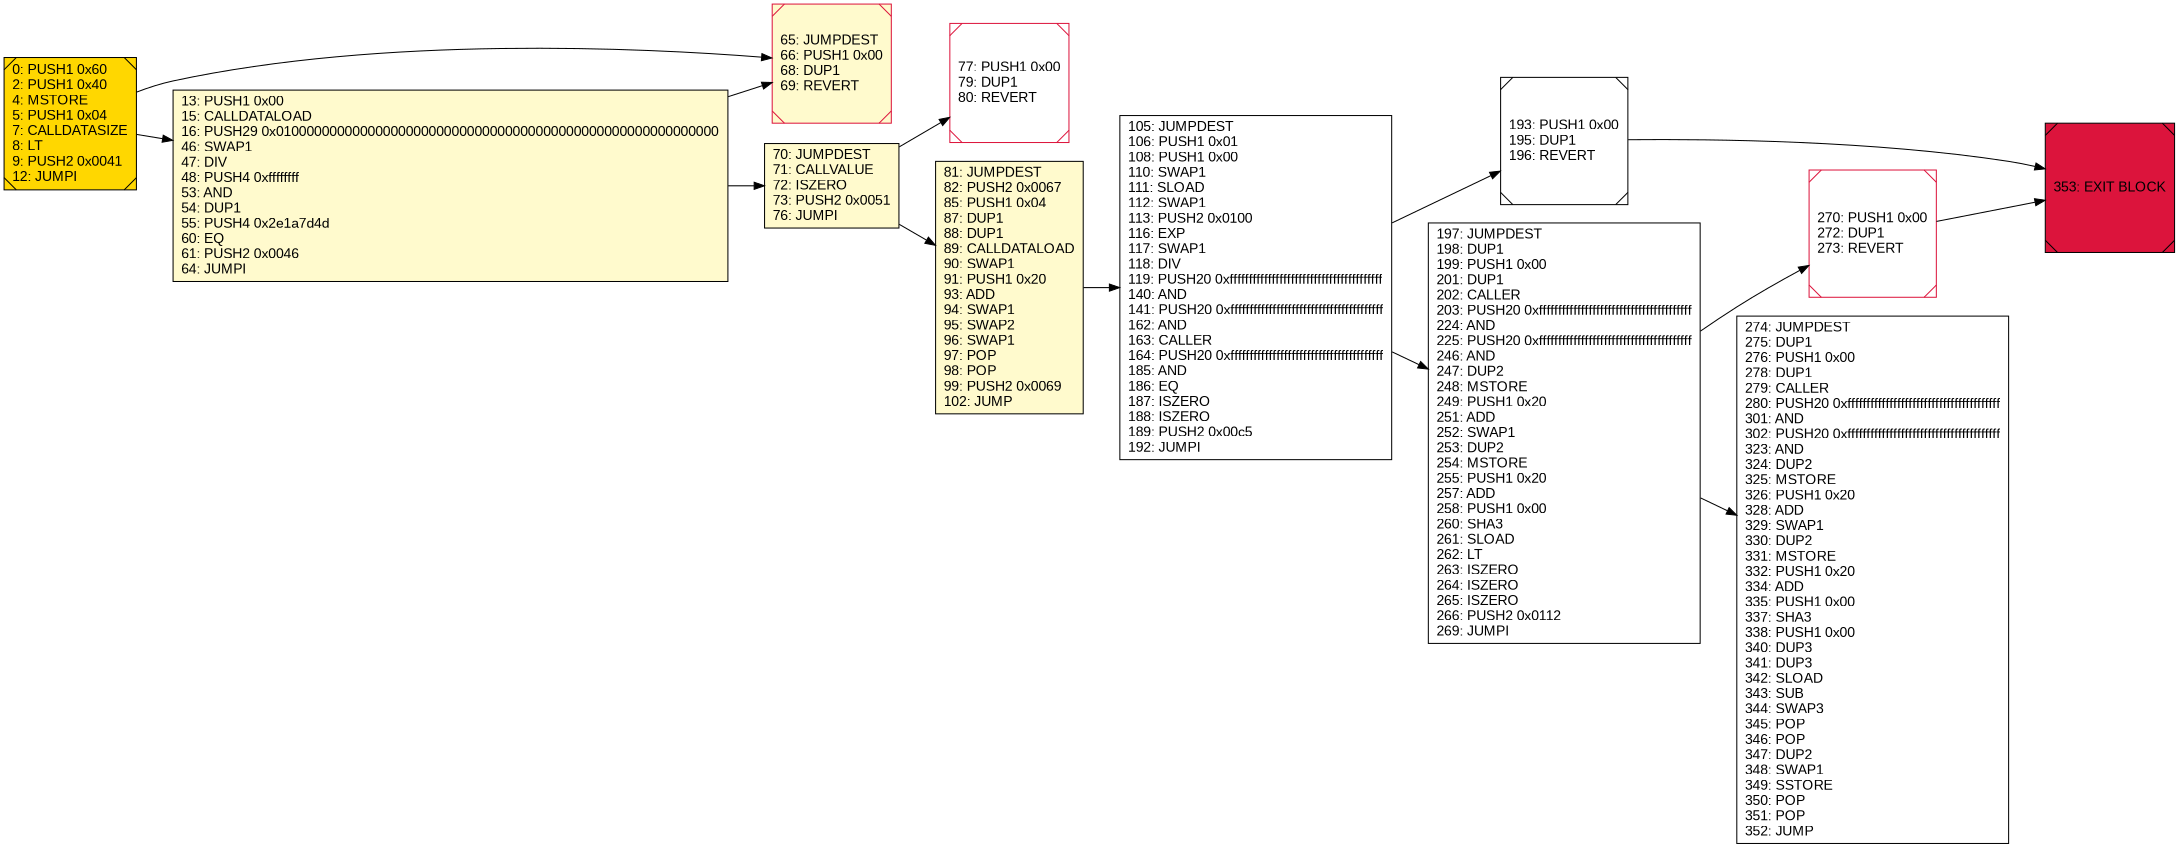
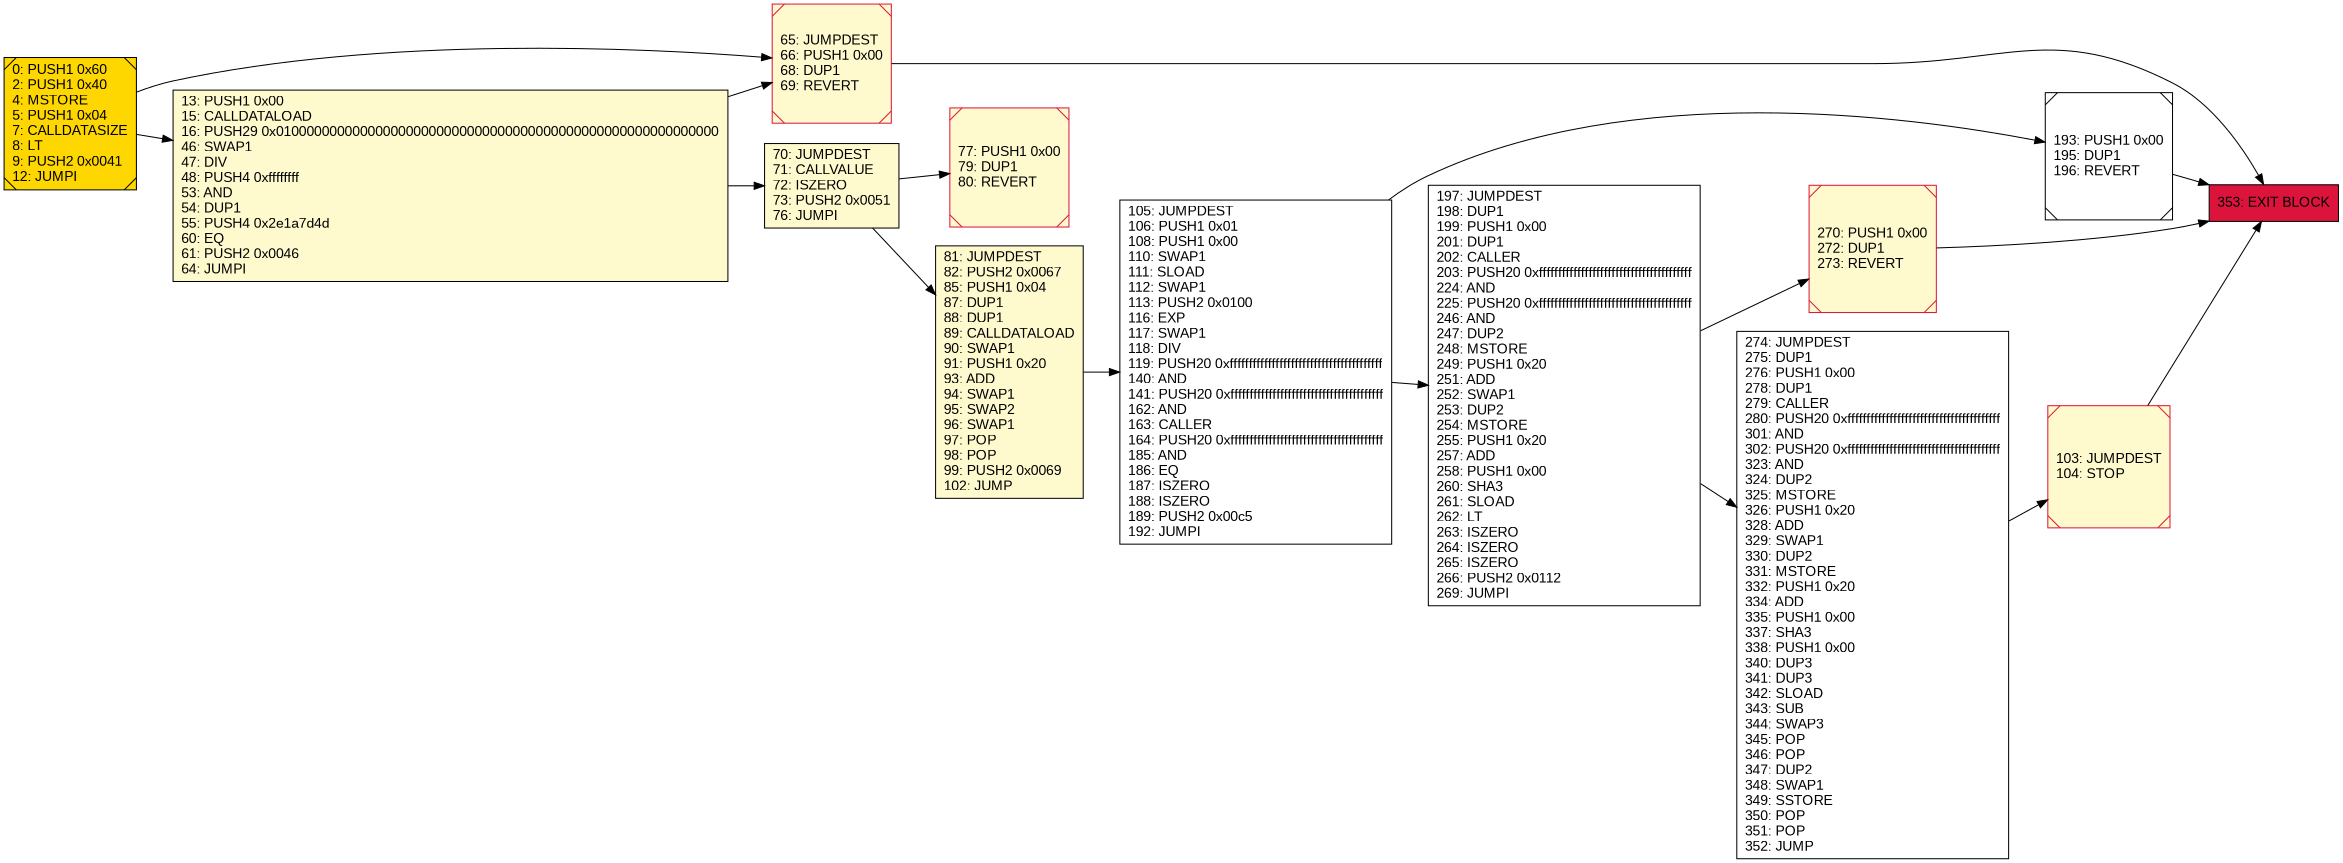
  digraph {
    rankdir=LR
    node [color=black fillcolor=lemonchiffon fontcolor=black fontname=arial shape=box style=filled]
    n1 [fillcolor=white label="193: PUSH1 0x00\l195: DUP1\l196: REVERT\l" shape=Msquare]
-   n2 [fillcolor=crimson label="353: EXIT BLOCK\l" shape=Msquare]
+   n2 [fillcolor=crimson label="353: EXIT BLOCK\l"]
    n3 [color=crimson label="65: JUMPDEST\l66: PUSH1 0x00\l68: DUP1\l69: REVERT\l" shape=Msquare]
-   n4 [color=crimson fillcolor=white label="77: PUSH1 0x00\l79: DUP1\l80: REVERT\l" shape=Msquare]
-   n5 [color=crimson fillcolor=white label="270: PUSH1 0x00\l272: DUP1\l273: REVERT\l" shape=Msquare]
+   n4 [color=crimson label="77: PUSH1 0x00\l79: DUP1\l80: REVERT\l" shape=Msquare]
+   n5 [color=crimson label="270: PUSH1 0x00\l272: DUP1\l273: REVERT\l" shape=Msquare]
    n6 [label="13: PUSH1 0x00\l15: CALLDATALOAD\l16: PUSH29 0x0100000000000000000000000000000000000000000000000000000000\l46: SWAP1\l47: DIV\l48: PUSH4 0xffffffff\l53: AND\l54: DUP1\l55: PUSH4 0x2e1a7d4d\l60: EQ\l61: PUSH2 0x0046\l64: JUMPI\l"]
    n7 [label="70: JUMPDEST\l71: CALLVALUE\l72: ISZERO\l73: PUSH2 0x0051\l76: JUMPI\l"]
    n8 [label="81: JUMPDEST\l82: PUSH2 0x0067\l85: PUSH1 0x04\l87: DUP1\l88: DUP1\l89: CALLDATALOAD\l90: SWAP1\l91: PUSH1 0x20\l93: ADD\l94: SWAP1\l95: SWAP2\l96: SWAP1\l97: POP\l98: POP\l99: PUSH2 0x0069\l102: JUMP\l"]
    n9 [fillcolor=white label="105: JUMPDEST\l106: PUSH1 0x01\l108: PUSH1 0x00\l110: SWAP1\l111: SLOAD\l112: SWAP1\l113: PUSH2 0x0100\l116: EXP\l117: SWAP1\l118: DIV\l119: PUSH20 0xffffffffffffffffffffffffffffffffffffffff\l140: AND\l141: PUSH20 0xffffffffffffffffffffffffffffffffffffffff\l162: AND\l163: CALLER\l164: PUSH20 0xffffffffffffffffffffffffffffffffffffffff\l185: AND\l186: EQ\l187: ISZERO\l188: ISZERO\l189: PUSH2 0x00c5\l192: JUMPI\l"]
    n10 [fillcolor=white label="197: JUMPDEST\l198: DUP1\l199: PUSH1 0x00\l201: DUP1\l202: CALLER\l203: PUSH20 0xffffffffffffffffffffffffffffffffffffffff\l224: AND\l225: PUSH20 0xffffffffffffffffffffffffffffffffffffffff\l246: AND\l247: DUP2\l248: MSTORE\l249: PUSH1 0x20\l251: ADD\l252: SWAP1\l253: DUP2\l254: MSTORE\l255: PUSH1 0x20\l257: ADD\l258: PUSH1 0x00\l260: SHA3\l261: SLOAD\l262: LT\l263: ISZERO\l264: ISZERO\l265: ISZERO\l266: PUSH2 0x0112\l269: JUMPI\l"]
+   n11 [color=crimson label="103: JUMPDEST\l104: STOP\l" shape=Msquare]
    n12 [fillcolor=gold label="0: PUSH1 0x60\l2: PUSH1 0x40\l4: MSTORE\l5: PUSH1 0x04\l7: CALLDATASIZE\l8: LT\l9: PUSH2 0x0041\l12: JUMPI\l" shape=Msquare]
    n13 [fillcolor=white label="274: JUMPDEST\l275: DUP1\l276: PUSH1 0x00\l278: DUP1\l279: CALLER\l280: PUSH20 0xffffffffffffffffffffffffffffffffffffffff\l301: AND\l302: PUSH20 0xffffffffffffffffffffffffffffffffffffffff\l323: AND\l324: DUP2\l325: MSTORE\l326: PUSH1 0x20\l328: ADD\l329: SWAP1\l330: DUP2\l331: MSTORE\l332: PUSH1 0x20\l334: ADD\l335: PUSH1 0x00\l337: SHA3\l338: PUSH1 0x00\l340: DUP3\l341: DUP3\l342: SLOAD\l343: SUB\l344: SWAP3\l345: POP\l346: POP\l347: DUP2\l348: SWAP1\l349: SSTORE\l350: POP\l351: POP\l352: JUMP\l"]
    n1 -> n2
+   n3 -> n2
    n5 -> n2
    n6 -> n3
    n6 -> n7
    n7 -> n4
    n7 -> n8
    n8 -> n9
    n9 -> n1
    n9 -> n10
    n10 -> n5
    n10 -> n13
+   n11 -> n2
    n12 -> n3
    n12 -> n6
+   n13 -> n11
  }
